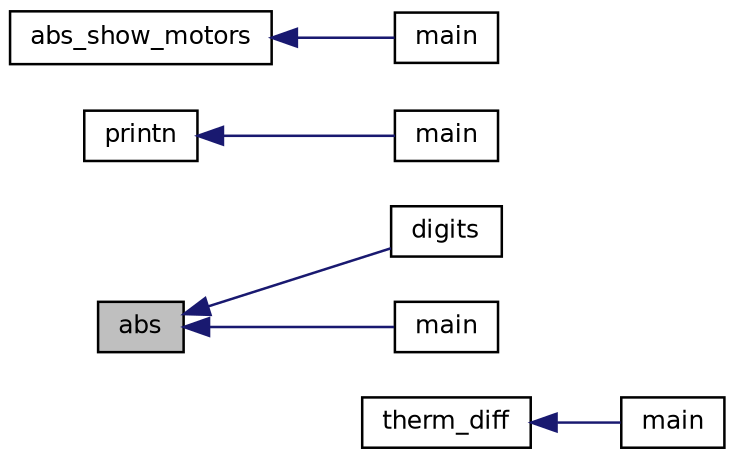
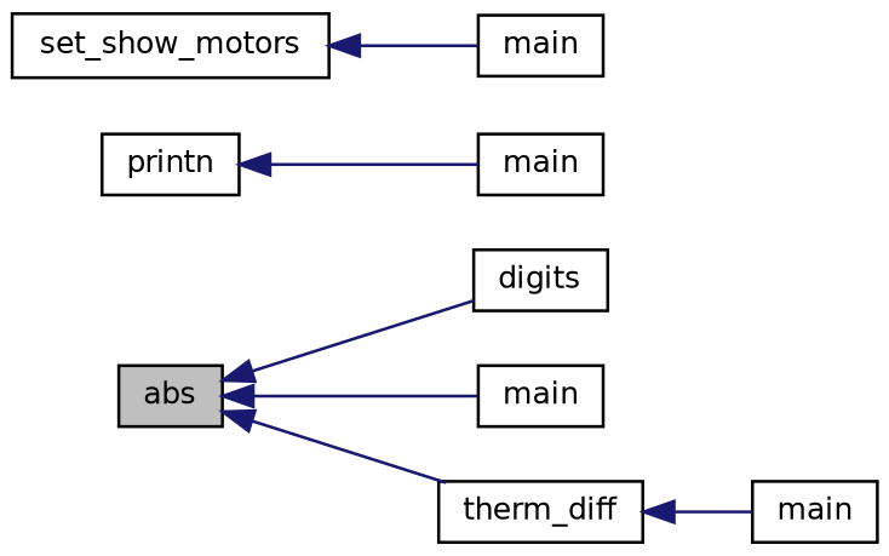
  digraph {
    rankdir=LR
    node [color=black fillcolor=white fontname=Helvetica fontsize=10 shape=record style=filled]
    edge [color=midnightblue dir=back fontname=Helvetica fontsize=10 labelfontname=Helvetica labelfontsize=10 style=solid]
    n1 [fillcolor=grey75 fontcolor=black height=0.2 label=abs width=0.4]
    n2 [height=0.2 label=digits width=0.4]
    n3 [height=0.2 label=main width=0.4]
    n4 [height=0.2 label=therm_diff width=0.4]
    n5 [height=0.2 label=main width=0.4]
    n6 [height=0.2 label=printn width=0.4]
    n7 [height=0.2 label=main width=0.4]
-   n8 [height=0.2 label=abs_show_motors width=0.4]
+   n8 [height=0.2 label=set_show_motors width=0.4]
    n9 [height=0.2 label=main width=0.4]
    n1 -> n2
    n1 -> n3
+   n1 -> n4
    n4 -> n5
    n6 -> n7
    n8 -> n9
  }
